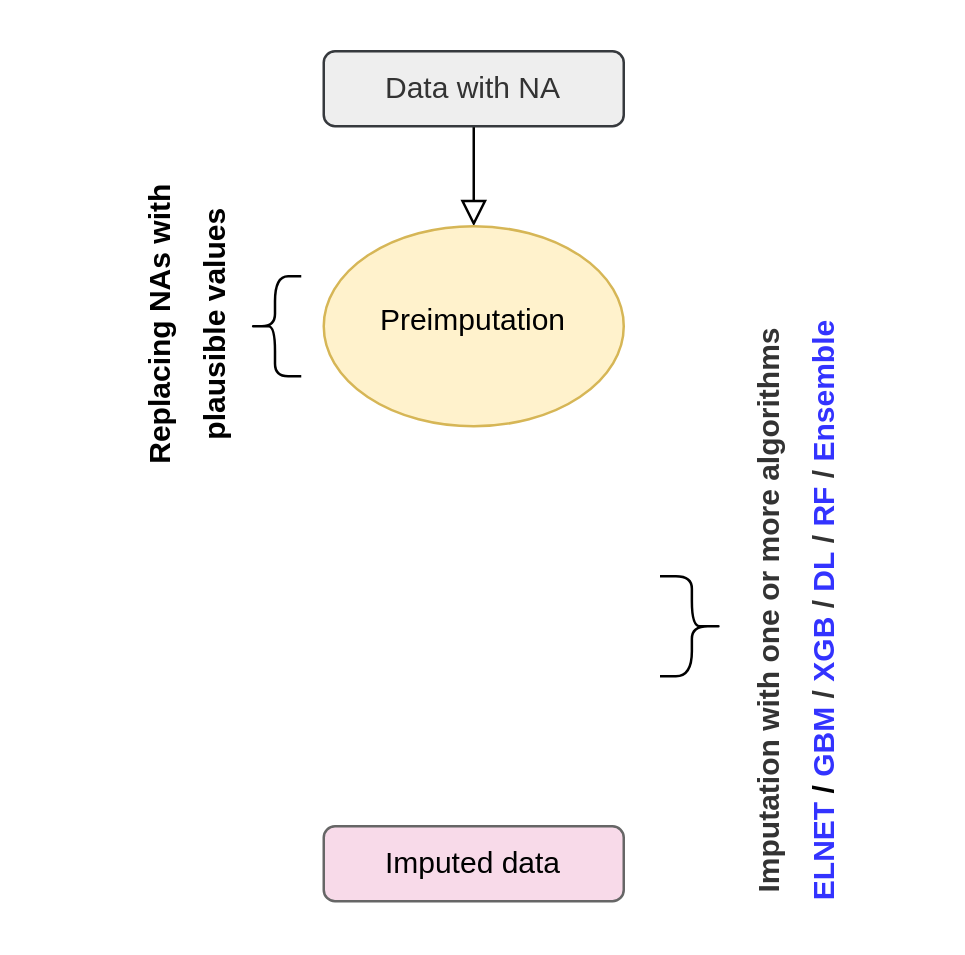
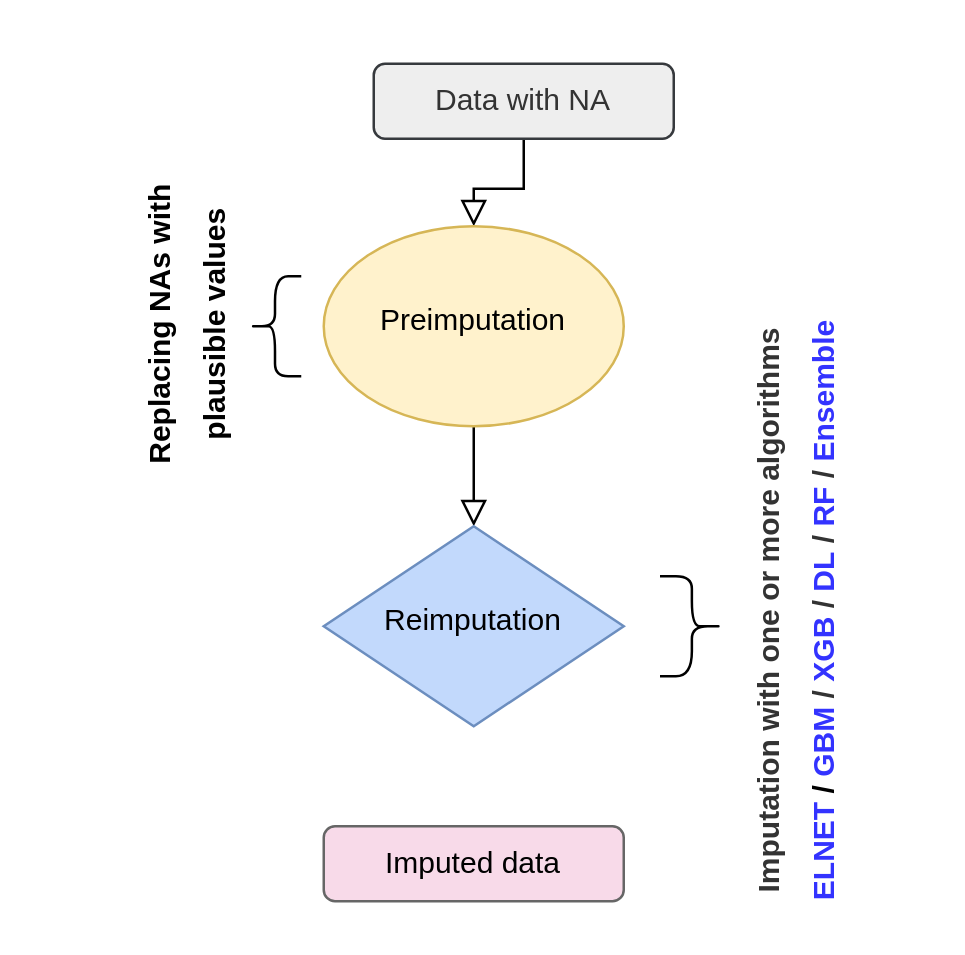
  <mxCell id="0" />
  <mxCell id="1" parent="0" />
  <mxCell id="2" value="" style="rounded=0;html=1;jettySize=auto;orthogonalLoop=1;fontSize=11;endArrow=block;endFill=0;endSize=8;strokeWidth=1;shadow=0;labelBackgroundColor=none;edgeStyle=orthogonalEdgeStyle;" parent="1" source="3" target="5" edge="1"><mxGeometry relative="1" as="geometry" /></mxCell>
- <mxCell id="3" value="&lt;font color=&quot;#333333&quot;&gt;Data with NA&lt;/font&gt;" style="rounded=1;whiteSpace=wrap;html=1;fontSize=12;glass=0;strokeWidth=1;shadow=0;fillColor=#eeeeee;strokeColor=#36393d;" parent="1" vertex="1"><mxGeometry x="129" y="20" width="120" height="30" as="geometry" /></mxCell>
+ <mxCell id="3" value="&lt;font color=&quot;#333333&quot;&gt;Data with NA&lt;/font&gt;" style="rounded=1;whiteSpace=wrap;html=1;fontSize=12;glass=0;strokeWidth=1;shadow=0;fillColor=#eeeeee;strokeColor=#36393d;" parent="1" vertex="1"><mxGeometry x="149" y="25" width="120" height="30" as="geometry" /></mxCell>
+ <mxCell id="4" value="" style="rounded=0;html=1;jettySize=auto;orthogonalLoop=1;fontSize=11;endArrow=block;endFill=0;endSize=8;strokeWidth=1;shadow=0;labelBackgroundColor=none;edgeStyle=orthogonalEdgeStyle;exitX=0.5;exitY=1;exitDx=0;exitDy=0;entryX=0.5;entryY=0;entryDx=0;entryDy=0;" parent="1" source="5" target="6" edge="1"><mxGeometry y="20" relative="1" as="geometry"><mxPoint as="offset" /><mxPoint x="179" y="160" as="sourcePoint" /><mxPoint x="269" y="210" as="targetPoint" /><Array as="points" /></mxGeometry></mxCell>
  <mxCell id="5" value="Preimputation" style="ellipse;whiteSpace=wrap;html=1;shadow=0;fontFamily=Helvetica;fontSize=12;align=center;strokeWidth=1;spacing=6;spacingTop=-4;fillColor=#fff2cc;strokeColor=#d6b656;" parent="1" vertex="1"><mxGeometry x="129" y="90" width="120" height="80" as="geometry" /></mxCell>
+ <mxCell id="6" value="Reimputation" style="rhombus;whiteSpace=wrap;html=1;shadow=0;fontFamily=Helvetica;fontSize=12;align=center;strokeWidth=1;spacing=6;spacingTop=-4;fillColor=#C2D9FC;strokeColor=#6c8ebf;" parent="1" vertex="1"><mxGeometry x="129" y="210" width="120" height="80" as="geometry" /></mxCell>
  <mxCell id="7" value="Imputed data" style="rounded=1;whiteSpace=wrap;html=1;fontSize=12;glass=0;strokeWidth=1;shadow=0;fillColor=#F8DAE9;strokeColor=#666666;" parent="1" vertex="1"><mxGeometry x="129" y="330" width="120" height="30" as="geometry" /></mxCell>
  <mxCell id="8" value="" style="shape=curlyBracket;whiteSpace=wrap;html=1;rounded=1;shadow=0;glass=0;sketch=0;fillStyle=auto;gradientColor=none;" parent="1" vertex="1"><mxGeometry x="99" y="110" width="21" height="40" as="geometry" /></mxCell>
  <mxCell id="9" value="&lt;p style=&quot;line-height: 0.9;&quot;&gt;&lt;span style=&quot;font-size: 12px;&quot;&gt;Replacing NAs with&lt;br&gt;&lt;/span&gt;&lt;span style=&quot;font-size: 12px;&quot;&gt;plausible values&lt;/span&gt;&lt;/p&gt;" style="text;html=1;fontSize=24;fontStyle=1;verticalAlign=middle;align=center;shadow=0;glass=0;sketch=0;fillStyle=auto;rotation=-90;" parent="1" vertex="1"><mxGeometry x="20" y="110" width="100" height="40" as="geometry" /></mxCell>
  <mxCell id="10" value="&lt;p style=&quot;line-height: 0.9;&quot;&gt;&lt;span style=&quot;font-size: 12px;&quot;&gt;&lt;font style=&quot;&quot; color=&quot;#333333&quot;&gt;Imputation with one or more algorithms&lt;/font&gt;&lt;br&gt;&lt;font style=&quot;&quot; color=&quot;#3333ff&quot;&gt;ELNET &lt;/font&gt;/&lt;font style=&quot;&quot; color=&quot;#3333ff&quot;&gt;&amp;nbsp;&lt;/font&gt;&lt;/span&gt;&lt;span style=&quot;background-color: initial; font-size: 12px;&quot;&gt;&lt;font color=&quot;#3333ff&quot;&gt;GBM&lt;/font&gt;&lt;/span&gt;&lt;span style=&quot;background-color: initial; color: rgb(51, 51, 51); font-size: 12px;&quot;&gt;&amp;nbsp;/&amp;nbsp;&lt;/span&gt;&lt;span style=&quot;background-color: initial; font-size: 12px;&quot;&gt;&lt;font color=&quot;#3333ff&quot;&gt;XGB&lt;/font&gt;&lt;/span&gt;&lt;span style=&quot;background-color: initial; color: rgb(51, 51, 51); font-size: 12px;&quot;&gt;&amp;nbsp;/&amp;nbsp;&lt;/span&gt;&lt;span style=&quot;background-color: initial; font-size: 12px;&quot;&gt;&lt;font color=&quot;#3333ff&quot;&gt;DL&lt;/font&gt;&lt;/span&gt;&lt;span style=&quot;background-color: initial; color: rgb(51, 51, 51); font-size: 12px;&quot;&gt;&amp;nbsp;/&amp;nbsp;&lt;/span&gt;&lt;span style=&quot;background-color: initial; font-size: 12px;&quot;&gt;&lt;font color=&quot;#3333ff&quot;&gt;RF&lt;/font&gt;&lt;/span&gt;&lt;span style=&quot;background-color: initial; color: rgb(51, 51, 51); font-size: 12px;&quot;&gt;&amp;nbsp;/&amp;nbsp;&lt;/span&gt;&lt;span style=&quot;background-color: initial; font-size: 12px;&quot;&gt;&lt;font color=&quot;#3333ff&quot;&gt;Ensemble&lt;/font&gt;&lt;/span&gt;&lt;/p&gt;" style="text;html=1;fontSize=24;fontStyle=1;verticalAlign=middle;align=center;shadow=0;glass=0;sketch=0;fillStyle=auto;rotation=-90;" parent="1" vertex="1"><mxGeometry x="263.5" y="210" width="100" height="70" as="geometry" /></mxCell>
  <mxCell id="11" value="" style="shape=curlyBracket;whiteSpace=wrap;html=1;rounded=1;shadow=0;glass=0;sketch=0;fillStyle=auto;gradientColor=none;rotation=-180;" vertex="1" parent="1"><mxGeometry x="263.5" y="230" width="25.5" height="40" as="geometry" /></mxCell>
